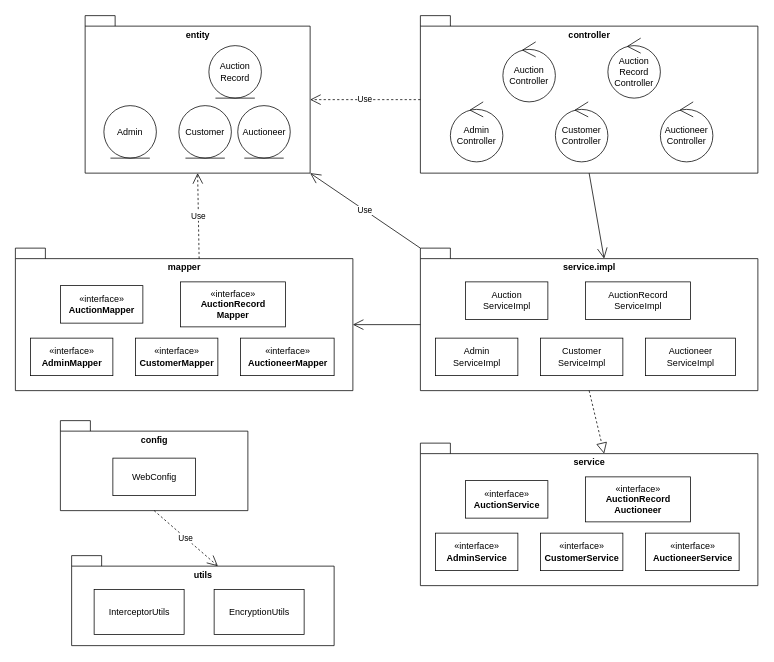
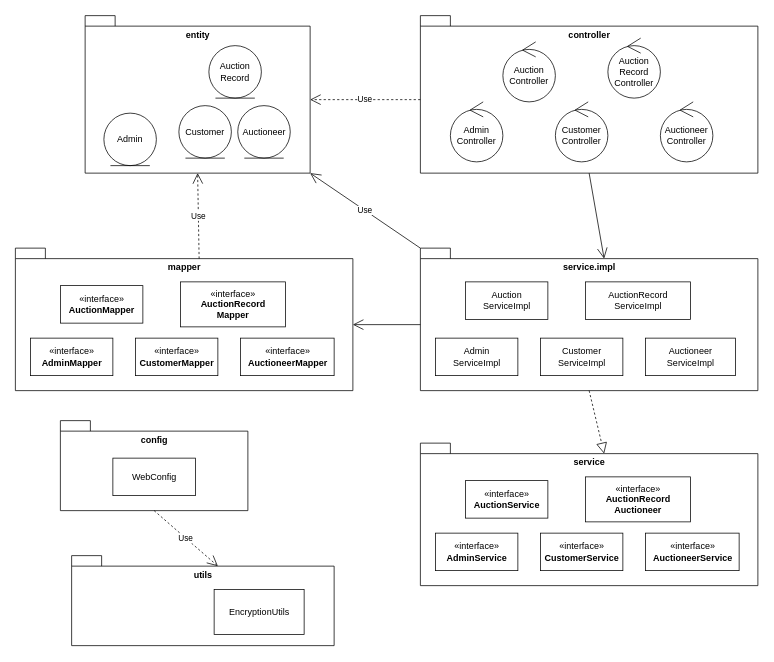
  <mxCell id="0" />
  <mxCell id="1" parent="0" />
  <mxCell id="2" value="utils" style="shape=folder;fontStyle=1;spacingTop=10;tabWidth=40;tabHeight=14;tabPosition=left;html=1;labelPosition=center;verticalLabelPosition=top;align=center;verticalAlign=bottom;spacingBottom=-35;" vertex="1" parent="1"><mxGeometry x="95" y="740" width="350" height="120" as="geometry" /></mxCell>
  <mxCell id="3" value="config" style="shape=folder;fontStyle=1;spacingTop=10;tabWidth=40;tabHeight=14;tabPosition=left;html=1;labelPosition=center;verticalLabelPosition=top;align=center;verticalAlign=bottom;spacingBottom=-35;" vertex="1" parent="1"><mxGeometry x="80" y="560" width="250" height="120" as="geometry" /></mxCell>
  <mxCell id="4" value="controller" style="shape=folder;fontStyle=1;spacingTop=10;tabWidth=40;tabHeight=14;tabPosition=left;html=1;labelPosition=center;verticalLabelPosition=top;align=center;verticalAlign=bottom;spacingBottom=-35;" vertex="1" parent="1"><mxGeometry x="560" y="20" width="450" height="210" as="geometry" /></mxCell>
  <mxCell id="5" value="mapper" style="shape=folder;fontStyle=1;spacingTop=10;tabWidth=40;tabHeight=14;tabPosition=left;html=1;labelPosition=center;verticalLabelPosition=top;align=center;verticalAlign=bottom;spacingBottom=-35;" vertex="1" parent="1"><mxGeometry x="20" y="330" width="450" height="190" as="geometry" /></mxCell>
  <mxCell id="6" value="entity" style="shape=folder;fontStyle=1;spacingTop=10;tabWidth=40;tabHeight=14;tabPosition=left;html=1;labelPosition=center;verticalLabelPosition=top;align=center;verticalAlign=bottom;spacingBottom=-35;" vertex="1" parent="1"><mxGeometry x="113" y="20" width="300" height="210" as="geometry" /></mxCell>
  <mxCell id="7" value="Auction&lt;br&gt;Record" style="ellipse;shape=umlEntity;whiteSpace=wrap;html=1;" vertex="1" parent="1"><mxGeometry x="278" y="60" width="70" height="70" as="geometry" /></mxCell>
  <mxCell id="8" value="Auctioneer" style="ellipse;shape=umlEntity;whiteSpace=wrap;html=1;" vertex="1" parent="1"><mxGeometry x="316.5" y="140" width="70" height="70" as="geometry" /></mxCell>
- <mxCell id="9" value="Admin" style="ellipse;shape=umlEntity;whiteSpace=wrap;html=1;" vertex="1" parent="1"><mxGeometry x="138" y="140" width="70" height="70" as="geometry" /></mxCell>
+ <mxCell id="9" value="Admin" style="ellipse;shape=umlEntity;whiteSpace=wrap;html=1;" vertex="1" parent="1"><mxGeometry x="138" y="150" width="70" height="70" as="geometry" /></mxCell>
  <mxCell id="10" value="Customer" style="ellipse;shape=umlEntity;whiteSpace=wrap;html=1;" vertex="1" parent="1"><mxGeometry x="238" y="140" width="70" height="70" as="geometry" /></mxCell>
  <mxCell id="11" value="«interface»&lt;br&gt;&lt;b&gt;AuctionMapper&lt;/b&gt;" style="html=1;" vertex="1" parent="1"><mxGeometry x="80" y="380" width="110" height="50" as="geometry" /></mxCell>
  <mxCell id="12" value="«interface»&lt;br&gt;&lt;b&gt;AuctionRecord&lt;br&gt;Mapper&lt;/b&gt;" style="html=1;" vertex="1" parent="1"><mxGeometry x="240" y="375" width="140" height="60" as="geometry" /></mxCell>
  <mxCell id="13" value="«interface»&lt;br&gt;&lt;b&gt;AdminMapper&lt;/b&gt;" style="html=1;" vertex="1" parent="1"><mxGeometry x="40" y="450" width="110" height="50" as="geometry" /></mxCell>
  <mxCell id="14" value="«interface»&lt;br&gt;&lt;b&gt;CustomerMapper&lt;/b&gt;" style="html=1;" vertex="1" parent="1"><mxGeometry x="180" y="450" width="110" height="50" as="geometry" /></mxCell>
  <mxCell id="15" value="«interface»&lt;br&gt;&lt;b&gt;AuctioneerMapper&lt;/b&gt;" style="html=1;" vertex="1" parent="1"><mxGeometry x="320" y="450" width="125" height="50" as="geometry" /></mxCell>
  <mxCell id="16" value="Use" style="endArrow=open;endSize=12;dashed=1;html=1;rounded=0;exitX=0;exitY=0;exitDx=245;exitDy=14;exitPerimeter=0;entryX=0.5;entryY=1;entryDx=0;entryDy=0;entryPerimeter=0;" edge="1" parent="1" source="5" target="6"><mxGeometry width="160" relative="1" as="geometry"><mxPoint x="60" y="330" as="sourcePoint" /><mxPoint x="220" y="330" as="targetPoint" /></mxGeometry></mxCell>
  <mxCell id="17" value="service" style="shape=folder;fontStyle=1;spacingTop=10;tabWidth=40;tabHeight=14;tabPosition=left;html=1;labelPosition=center;verticalLabelPosition=top;align=center;verticalAlign=bottom;spacingBottom=-35;" vertex="1" parent="1"><mxGeometry x="560" y="590" width="450" height="190" as="geometry" /></mxCell>
  <mxCell id="18" value="«interface»&lt;br&gt;&lt;b&gt;AuctionService&lt;/b&gt;" style="html=1;" vertex="1" parent="1"><mxGeometry x="620" y="640" width="110" height="50" as="geometry" /></mxCell>
  <mxCell id="19" value="«interface»&lt;br&gt;&lt;b&gt;AuctionRecord&lt;br&gt;Auctioneer&lt;br&gt;&lt;/b&gt;" style="html=1;" vertex="1" parent="1"><mxGeometry x="780" y="635" width="140" height="60" as="geometry" /></mxCell>
  <mxCell id="20" value="«interface»&lt;br&gt;&lt;b&gt;AdminService&lt;/b&gt;" style="html=1;" vertex="1" parent="1"><mxGeometry x="580" y="710" width="110" height="50" as="geometry" /></mxCell>
  <mxCell id="21" value="«interface»&lt;br&gt;&lt;b&gt;CustomerService&lt;/b&gt;" style="html=1;" vertex="1" parent="1"><mxGeometry x="720" y="710" width="110" height="50" as="geometry" /></mxCell>
  <mxCell id="22" value="«interface»&lt;br&gt;&lt;b&gt;AuctioneerService&lt;/b&gt;" style="html=1;" vertex="1" parent="1"><mxGeometry x="860" y="710" width="125" height="50" as="geometry" /></mxCell>
  <mxCell id="23" value="service.impl" style="shape=folder;fontStyle=1;spacingTop=10;tabWidth=40;tabHeight=14;tabPosition=left;html=1;labelPosition=center;verticalLabelPosition=top;align=center;verticalAlign=bottom;spacingBottom=-35;" vertex="1" parent="1"><mxGeometry x="560" y="330" width="450" height="190" as="geometry" /></mxCell>
  <mxCell id="24" value="" style="endArrow=block;dashed=1;endFill=0;endSize=12;html=1;rounded=0;exitX=0.5;exitY=1;exitDx=0;exitDy=0;exitPerimeter=0;entryX=0;entryY=0;entryDx=245;entryDy=14;entryPerimeter=0;" edge="1" parent="1" source="23" target="17"><mxGeometry width="160" relative="1" as="geometry"><mxPoint x="130" y="690" as="sourcePoint" /><mxPoint x="290" y="690" as="targetPoint" /></mxGeometry></mxCell>
  <mxCell id="25" value="" style="endArrow=open;endFill=1;endSize=12;html=1;rounded=0;entryX=0;entryY=0;entryDx=450;entryDy=102;entryPerimeter=0;exitX=0;exitY=0;exitDx=0;exitDy=102;exitPerimeter=0;" edge="1" parent="1" source="23" target="5"><mxGeometry width="160" relative="1" as="geometry"><mxPoint x="250" y="710" as="sourcePoint" /><mxPoint x="410" y="710" as="targetPoint" /></mxGeometry></mxCell>
  <mxCell id="26" value="Auction&lt;br&gt;ServiceImpl" style="html=1;" vertex="1" parent="1"><mxGeometry x="620" y="375" width="110" height="50" as="geometry" /></mxCell>
  <mxCell id="27" value="AuctionRecord&lt;br&gt;ServiceImpl" style="html=1;" vertex="1" parent="1"><mxGeometry x="780" y="375" width="140" height="50" as="geometry" /></mxCell>
  <mxCell id="28" value="Admin&lt;br&gt;ServiceImpl" style="html=1;" vertex="1" parent="1"><mxGeometry x="580" y="450" width="110" height="50" as="geometry" /></mxCell>
  <mxCell id="29" value="Customer&lt;br&gt;ServiceImpl" style="html=1;" vertex="1" parent="1"><mxGeometry x="720" y="450" width="110" height="50" as="geometry" /></mxCell>
  <mxCell id="30" value="Auctioneer&lt;br&gt;ServiceImpl" style="html=1;" vertex="1" parent="1"><mxGeometry x="860" y="450" width="120" height="50" as="geometry" /></mxCell>
  <mxCell id="31" value="Auction&lt;br&gt;Controller" style="ellipse;shape=umlControl;whiteSpace=wrap;html=1;" vertex="1" parent="1"><mxGeometry x="670" y="55" width="70" height="80" as="geometry" /></mxCell>
  <mxCell id="32" value="Auction&lt;br&gt;Record&lt;br&gt;Controller" style="ellipse;shape=umlControl;whiteSpace=wrap;html=1;" vertex="1" parent="1"><mxGeometry x="810" y="50" width="70" height="80" as="geometry" /></mxCell>
  <mxCell id="33" value="Admin&lt;br&gt;Controller" style="ellipse;shape=umlControl;whiteSpace=wrap;html=1;" vertex="1" parent="1"><mxGeometry x="600" y="135" width="70" height="80" as="geometry" /></mxCell>
  <mxCell id="34" value="Customer&lt;br&gt;Controller" style="ellipse;shape=umlControl;whiteSpace=wrap;html=1;" vertex="1" parent="1"><mxGeometry x="740" y="135" width="70" height="80" as="geometry" /></mxCell>
  <mxCell id="35" value="Auctioneer&lt;br&gt;Controller" style="ellipse;shape=umlControl;whiteSpace=wrap;html=1;" vertex="1" parent="1"><mxGeometry x="880" y="135" width="70" height="80" as="geometry" /></mxCell>
  <mxCell id="36" value="" style="endArrow=open;endFill=1;endSize=12;html=1;rounded=0;entryX=0;entryY=0;entryDx=245;entryDy=14;entryPerimeter=0;exitX=0.5;exitY=1;exitDx=0;exitDy=0;exitPerimeter=0;" edge="1" parent="1" source="4" target="23"><mxGeometry width="160" relative="1" as="geometry"><mxPoint x="550" y="280" as="sourcePoint" /><mxPoint x="710" y="280" as="targetPoint" /></mxGeometry></mxCell>
  <mxCell id="37" value="Use" style="endArrow=open;endSize=12;dashed=0;html=1;rounded=0;exitX=0;exitY=0;exitDx=0;exitDy=0;exitPerimeter=0;entryX=0;entryY=0;entryDx=300;entryDy=210;entryPerimeter=0;" edge="1" parent="1" source="23" target="6"><mxGeometry width="160" relative="1" as="geometry"><mxPoint x="450" y="320" as="sourcePoint" /><mxPoint x="410" y="250" as="targetPoint" /></mxGeometry></mxCell>
  <mxCell id="38" value="Use" style="endArrow=open;endSize=12;dashed=1;html=1;rounded=0;entryX=0;entryY=0;entryDx=300;entryDy=112;entryPerimeter=0;exitX=0;exitY=0;exitDx=0;exitDy=112;exitPerimeter=0;" edge="1" parent="1" source="4" target="6"><mxGeometry width="160" relative="1" as="geometry"><mxPoint x="550" y="270" as="sourcePoint" /><mxPoint x="710" y="270" as="targetPoint" /></mxGeometry></mxCell>
  <mxCell id="39" value="WebConfig" style="html=1;" vertex="1" parent="1"><mxGeometry x="150" y="610" width="110" height="50" as="geometry" /></mxCell>
- <mxCell id="40" value="InterceptorUtils" style="html=1;" vertex="1" parent="1"><mxGeometry x="125" y="785" width="120" height="60" as="geometry" /></mxCell>
  <mxCell id="41" value="EncryptionUtils" style="html=1;" vertex="1" parent="1"><mxGeometry x="285" y="785" width="120" height="60" as="geometry" /></mxCell>
  <mxCell id="42" value="Use" style="endArrow=open;endSize=12;dashed=1;html=1;rounded=0;entryX=0;entryY=0;entryDx=195;entryDy=14;entryPerimeter=0;exitX=0.5;exitY=1;exitDx=0;exitDy=0;exitPerimeter=0;" edge="1" parent="1" source="3" target="2"><mxGeometry width="160" relative="1" as="geometry"><mxPoint x="1090" y="190" as="sourcePoint" /><mxPoint x="1250" y="190" as="targetPoint" /></mxGeometry></mxCell>
